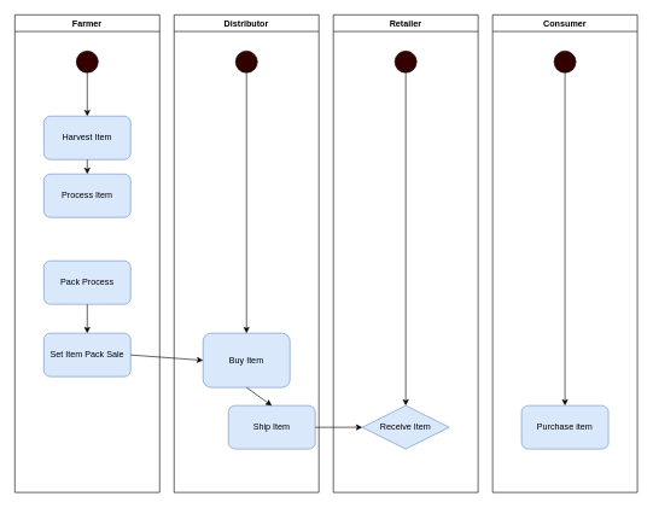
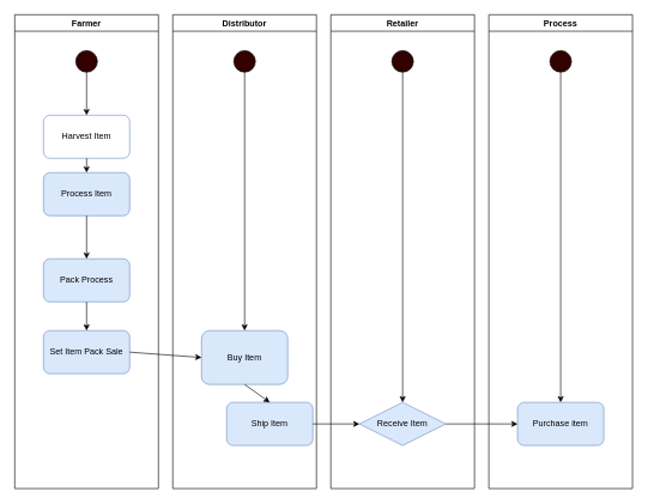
  <mxCell id="0" />
  <mxCell id="1" parent="0" />
  <mxCell id="2" value="Farmer" style="swimlane;" vertex="1" parent="1"><mxGeometry x="20" y="20" width="200" height="660" as="geometry" /></mxCell>
  <mxCell id="3" value="" style="ellipse;whiteSpace=wrap;html=1;aspect=fixed;fillColor=#330000;" vertex="1" parent="2"><mxGeometry x="85" y="50" width="30" height="30" as="geometry" /></mxCell>
- <mxCell id="4" value="Harvest Item" style="rounded=1;whiteSpace=wrap;html=1;fillColor=#dae8fc;strokeColor=#6c8ebf;" vertex="1" parent="2"><mxGeometry x="40" y="140" width="120" height="60" as="geometry" /></mxCell>
+ <mxCell id="4" value="Harvest Item" style="rounded=1;whiteSpace=wrap;html=1;fillColor=#ffffff;strokeColor=#6c8ebf;" vertex="1" parent="2"><mxGeometry x="40" y="140" width="120" height="60" as="geometry" /></mxCell>
  <mxCell id="5" value="Set Item Pack Sale" style="rounded=1;whiteSpace=wrap;html=1;fillColor=#dae8fc;strokeColor=#6c8ebf;" vertex="1" parent="2"><mxGeometry x="40" y="440" width="120" height="60" as="geometry" /></mxCell>
  <mxCell id="6" value="Pack Process" style="rounded=1;whiteSpace=wrap;html=1;fillColor=#dae8fc;strokeColor=#6c8ebf;" vertex="1" parent="2"><mxGeometry x="40" y="340" width="120" height="60" as="geometry" /></mxCell>
  <mxCell id="7" value="Process Item" style="rounded=1;whiteSpace=wrap;html=1;fillColor=#dae8fc;strokeColor=#6c8ebf;" vertex="1" parent="2"><mxGeometry x="40" y="220" width="120" height="60" as="geometry" /></mxCell>
  <mxCell id="8" value="" style="endArrow=classic;html=1;rounded=0;exitX=0.5;exitY=1;exitDx=0;exitDy=0;entryX=0.5;entryY=0;entryDx=0;entryDy=0;" edge="1" parent="2" source="3" target="4"><mxGeometry width="50" height="50" relative="1" as="geometry"><mxPoint x="350" y="260" as="sourcePoint" /><mxPoint x="400" y="210" as="targetPoint" /></mxGeometry></mxCell>
  <mxCell id="9" value="" style="endArrow=classic;html=1;rounded=0;exitX=0.5;exitY=1;exitDx=0;exitDy=0;entryX=0.5;entryY=0;entryDx=0;entryDy=0;" edge="1" parent="2" source="4" target="7"><mxGeometry width="50" height="50" relative="1" as="geometry"><mxPoint x="110" y="90" as="sourcePoint" /><mxPoint x="110" y="150" as="targetPoint" /></mxGeometry></mxCell>
+ <mxCell id="10" value="" style="endArrow=classic;html=1;rounded=0;exitX=0.5;exitY=1;exitDx=0;exitDy=0;entryX=0.5;entryY=0;entryDx=0;entryDy=0;" edge="1" parent="2" source="7" target="6"><mxGeometry width="50" height="50" relative="1" as="geometry"><mxPoint x="120" y="100" as="sourcePoint" /><mxPoint x="120" y="160" as="targetPoint" /></mxGeometry></mxCell>
  <mxCell id="11" value="" style="endArrow=classic;html=1;rounded=0;exitX=0.5;exitY=1;exitDx=0;exitDy=0;entryX=0.5;entryY=0;entryDx=0;entryDy=0;" edge="1" parent="2" source="6" target="5"><mxGeometry width="50" height="50" relative="1" as="geometry"><mxPoint x="130" y="110" as="sourcePoint" /><mxPoint x="130" y="170" as="targetPoint" /></mxGeometry></mxCell>
  <mxCell id="12" value="Distributor" style="swimlane;" vertex="1" parent="1"><mxGeometry x="240" y="20" width="200" height="660" as="geometry" /></mxCell>
  <mxCell id="13" value="" style="ellipse;whiteSpace=wrap;html=1;aspect=fixed;fillColor=#330000;" vertex="1" parent="12"><mxGeometry x="85" y="50" width="30" height="30" as="geometry" /></mxCell>
  <mxCell id="14" value="Buy Item" style="rounded=1;whiteSpace=wrap;html=1;fillColor=#dae8fc;strokeColor=#6c8ebf;" vertex="1" parent="12"><mxGeometry x="40" y="440" width="120" height="75" as="geometry" /></mxCell>
  <mxCell id="15" value="" style="endArrow=classic;html=1;rounded=0;exitX=0.5;exitY=1;exitDx=0;exitDy=0;entryX=0.5;entryY=0;entryDx=0;entryDy=0;" edge="1" parent="12" source="13" target="14"><mxGeometry width="50" height="50" relative="1" as="geometry"><mxPoint x="350" y="260" as="sourcePoint" /><mxPoint x="100" y="140" as="targetPoint" /></mxGeometry></mxCell>
  <mxCell id="16" value="Ship Item" style="rounded=1;whiteSpace=wrap;html=1;fillColor=#dae8fc;strokeColor=#6c8ebf;" vertex="1" parent="12"><mxGeometry x="75" y="540" width="120" height="60" as="geometry" /></mxCell>
  <mxCell id="17" value="" style="endArrow=classic;html=1;rounded=0;exitX=0.5;exitY=1;exitDx=0;exitDy=0;entryX=0.5;entryY=0;entryDx=0;entryDy=0;" edge="1" parent="12" source="14" target="16"><mxGeometry width="50" height="50" relative="1" as="geometry"><mxPoint x="-110" y="410" as="sourcePoint" /><mxPoint x="-110" y="450" as="targetPoint" /></mxGeometry></mxCell>
  <mxCell id="18" value="" style="endArrow=classic;html=1;rounded=0;exitX=1;exitY=0.5;exitDx=0;exitDy=0;entryX=0;entryY=0.5;entryDx=0;entryDy=0;" edge="1" parent="1" source="5" target="14"><mxGeometry width="50" height="50" relative="1" as="geometry"><mxPoint x="340" y="420" as="sourcePoint" /><mxPoint x="370" y="190" as="targetPoint" /></mxGeometry></mxCell>
  <mxCell id="19" value="Retailer" style="swimlane;" vertex="1" parent="1"><mxGeometry x="460" y="20" width="200" height="660" as="geometry" /></mxCell>
  <mxCell id="20" value="" style="ellipse;whiteSpace=wrap;html=1;aspect=fixed;fillColor=#330000;" vertex="1" parent="19"><mxGeometry x="85" y="50" width="30" height="30" as="geometry" /></mxCell>
  <mxCell id="21" value="" style="endArrow=classic;html=1;rounded=0;exitX=0.5;exitY=1;exitDx=0;exitDy=0;entryX=0.5;entryY=0;entryDx=0;entryDy=0;" edge="1" parent="19" source="20" target="22"><mxGeometry width="50" height="50" relative="1" as="geometry"><mxPoint x="350" y="260" as="sourcePoint" /><mxPoint x="100" y="440" as="targetPoint" /></mxGeometry></mxCell>
  <mxCell id="22" value="Receive Item" style="rhombus;whiteSpace=wrap;html=1;fillColor=#dae8fc;strokeColor=#6c8ebf;" vertex="1" parent="19"><mxGeometry x="40" y="540" width="120" height="60" as="geometry" /></mxCell>
- <mxCell id="23" value="Consumer" style="swimlane;" vertex="1" parent="1"><mxGeometry x="680" y="20" width="200" height="660" as="geometry" /></mxCell>
+ <mxCell id="23" value="Process" style="swimlane;" vertex="1" parent="1"><mxGeometry x="680" y="20" width="200" height="660" as="geometry" /></mxCell>
  <mxCell id="24" value="" style="ellipse;whiteSpace=wrap;html=1;aspect=fixed;fillColor=#330000;" vertex="1" parent="23"><mxGeometry x="85" y="50" width="30" height="30" as="geometry" /></mxCell>
  <mxCell id="25" value="" style="endArrow=classic;html=1;rounded=0;exitX=0.5;exitY=1;exitDx=0;exitDy=0;entryX=0.5;entryY=0;entryDx=0;entryDy=0;" edge="1" parent="23" source="24" target="26"><mxGeometry width="50" height="50" relative="1" as="geometry"><mxPoint x="350" y="260" as="sourcePoint" /><mxPoint x="100" y="440" as="targetPoint" /></mxGeometry></mxCell>
  <mxCell id="26" value="Purchase item" style="rounded=1;whiteSpace=wrap;html=1;fillColor=#dae8fc;strokeColor=#6c8ebf;" vertex="1" parent="23"><mxGeometry x="40" y="540" width="120" height="60" as="geometry" /></mxCell>
  <mxCell id="27" value="" style="endArrow=classic;html=1;rounded=0;exitX=1;exitY=0.5;exitDx=0;exitDy=0;entryX=0;entryY=0.5;entryDx=0;entryDy=0;" edge="1" parent="1" source="16" target="22"><mxGeometry width="50" height="50" relative="1" as="geometry"><mxPoint x="560" y="520" as="sourcePoint" /><mxPoint x="350" y="470" as="targetPoint" /></mxGeometry></mxCell>
+ <mxCell id="28" value="" style="endArrow=classic;html=1;rounded=0;exitX=1;exitY=0.5;exitDx=0;exitDy=0;entryX=0;entryY=0.5;entryDx=0;entryDy=0;" edge="1" parent="1" source="22" target="26"><mxGeometry width="50" height="50" relative="1" as="geometry"><mxPoint x="780" y="520" as="sourcePoint" /><mxPoint x="570" y="470" as="targetPoint" /></mxGeometry></mxCell>
